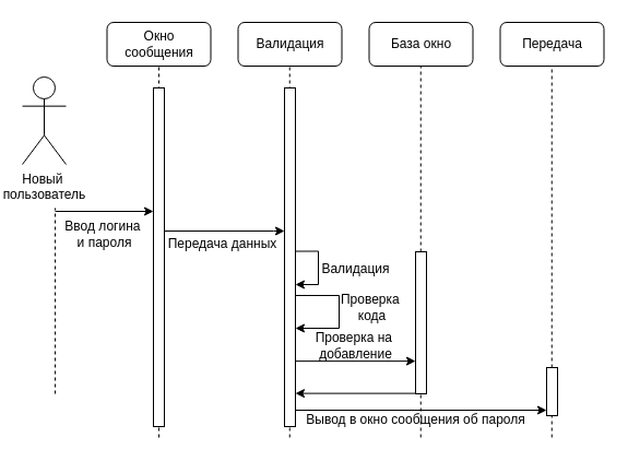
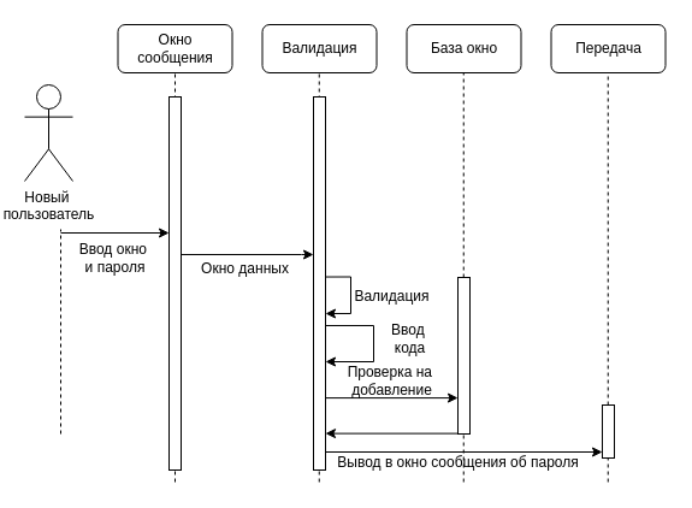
  <mxCell id="0" />
  <mxCell id="1" parent="0" />
  <mxCell id="2" value="" style="endArrow=none;dashed=1;html=1;rounded=0;" edge="1" parent="1"><mxGeometry width="50" height="50" relative="1" as="geometry"><mxPoint x="145" y="400" as="sourcePoint" /><mxPoint x="145" y="60" as="targetPoint" /></mxGeometry></mxCell>
  <mxCell id="3" value="" style="endArrow=none;dashed=1;html=1;rounded=0;" edge="1" parent="1"><mxGeometry width="50" height="50" relative="1" as="geometry"><mxPoint x="264.76" y="400" as="sourcePoint" /><mxPoint x="264.76" y="60" as="targetPoint" /></mxGeometry></mxCell>
  <mxCell id="4" value="" style="endArrow=none;dashed=1;html=1;rounded=0;" edge="1" parent="1" source="19"><mxGeometry width="50" height="50" relative="1" as="geometry"><mxPoint x="384.76" y="400" as="sourcePoint" /><mxPoint x="384.76" y="60" as="targetPoint" /></mxGeometry></mxCell>
  <mxCell id="5" value="" style="endArrow=none;dashed=1;html=1;rounded=0;" edge="1" parent="1" source="24"><mxGeometry width="50" height="50" relative="1" as="geometry"><mxPoint x="504.76" y="400" as="sourcePoint" /><mxPoint x="504.76" y="60" as="targetPoint" /></mxGeometry></mxCell>
  <mxCell id="6" value="Новый&amp;nbsp;&lt;div&gt;пользователь&lt;/div&gt;" style="shape=umlActor;verticalLabelPosition=bottom;verticalAlign=top;html=1;outlineConnect=0;" vertex="1" parent="1"><mxGeometry x="20" y="70" width="40" height="80" as="geometry" /></mxCell>
  <mxCell id="7" value="" style="html=1;points=[[0,0,0,0,5],[0,1,0,0,-5],[1,0,0,0,5],[1,1,0,0,-5]];perimeter=orthogonalPerimeter;outlineConnect=0;targetShapes=umlLifeline;portConstraint=eastwest;newEdgeStyle={&quot;curved&quot;:0,&quot;rounded&quot;:0};" vertex="1" parent="1"><mxGeometry x="140" y="80" width="10" height="310" as="geometry" /></mxCell>
  <mxCell id="8" value="" style="html=1;points=[[0,0,0,0,5],[0,1,0,0,-5],[1,0,0,0,5],[1,1,0,0,-5]];perimeter=orthogonalPerimeter;outlineConnect=0;targetShapes=umlLifeline;portConstraint=eastwest;newEdgeStyle={&quot;curved&quot;:0,&quot;rounded&quot;:0};" vertex="1" parent="1"><mxGeometry x="260" y="80" width="10" height="310" as="geometry" /></mxCell>
  <mxCell id="9" value="" style="endArrow=none;dashed=1;html=1;rounded=0;" edge="1" parent="1"><mxGeometry width="50" height="50" relative="1" as="geometry"><mxPoint x="50" y="360" as="sourcePoint" /><mxPoint x="50" y="190" as="targetPoint" /></mxGeometry></mxCell>
  <mxCell id="10" value="" style="endArrow=classic;html=1;rounded=0;" edge="1" parent="1"><mxGeometry width="50" height="50" relative="1" as="geometry"><mxPoint x="50" y="193" as="sourcePoint" /><mxPoint x="140" y="193" as="targetPoint" /></mxGeometry></mxCell>
  <mxCell id="11" style="edgeStyle=orthogonalEdgeStyle;rounded=0;orthogonalLoop=1;jettySize=auto;html=1;" edge="1" parent="1"><mxGeometry relative="1" as="geometry"><mxPoint x="150" y="211" as="sourcePoint" /><mxPoint x="260" y="211" as="targetPoint" /><Array as="points"><mxPoint x="250" y="211" /><mxPoint x="250" y="211" /></Array></mxGeometry></mxCell>
- <mxCell id="12" value="Ввод логина&amp;nbsp;&lt;div&gt;и пароля&lt;/div&gt;" style="text;html=1;align=center;verticalAlign=middle;resizable=0;points=[];autosize=1;strokeColor=none;fillColor=none;" vertex="1" parent="1"><mxGeometry x="45" y="194" width="100" height="40" as="geometry" /></mxCell>
- <mxCell id="13" value="Передача данных" style="text;html=1;align=center;verticalAlign=middle;resizable=0;points=[];autosize=1;strokeColor=none;fillColor=none;" vertex="1" parent="1"><mxGeometry x="143" y="208" width="120" height="30" as="geometry" /></mxCell>
+ <mxCell id="12" value="Ввод окно&amp;nbsp;&lt;div&gt;и пароля&lt;/div&gt;" style="text;html=1;align=center;verticalAlign=middle;resizable=0;points=[];autosize=1;strokeColor=none;fillColor=none;" vertex="1" parent="1"><mxGeometry x="45" y="194" width="100" height="40" as="geometry" /></mxCell>
+ <mxCell id="13" value="Окно данных" style="text;html=1;align=center;verticalAlign=middle;resizable=0;points=[];autosize=1;strokeColor=none;fillColor=none;" vertex="1" parent="1"><mxGeometry x="143" y="208" width="120" height="30" as="geometry" /></mxCell>
  <mxCell id="14" style="edgeStyle=orthogonalEdgeStyle;rounded=0;orthogonalLoop=1;jettySize=auto;html=1;curved=0;" edge="1" parent="1" target="8"><mxGeometry relative="1" as="geometry"><mxPoint x="270" y="229.536" as="sourcePoint" /><mxPoint x="280" y="280" as="targetPoint" /><Array as="points"><mxPoint x="291" y="229" /><mxPoint x="291" y="260" /></Array></mxGeometry></mxCell>
  <mxCell id="15" style="edgeStyle=orthogonalEdgeStyle;rounded=0;orthogonalLoop=1;jettySize=auto;html=1;curved=0;" edge="1" parent="1"><mxGeometry relative="1" as="geometry"><mxPoint x="270" y="279.526" as="sourcePoint" /><mxPoint x="270" y="300" as="targetPoint" /><Array as="points"><mxPoint x="270" y="270" /><mxPoint x="310" y="270" /><mxPoint x="310" y="300" /></Array></mxGeometry></mxCell>
  <mxCell id="16" value="Валидация" style="text;html=1;align=center;verticalAlign=middle;resizable=0;points=[];autosize=1;strokeColor=none;fillColor=none;" vertex="1" parent="1"><mxGeometry x="280" y="231" width="90" height="30" as="geometry" /></mxCell>
- <mxCell id="17" value="Проверка&amp;nbsp;&lt;div&gt;кода&lt;/div&gt;" style="text;html=1;align=center;verticalAlign=middle;resizable=0;points=[];autosize=1;strokeColor=none;fillColor=none;" vertex="1" parent="1"><mxGeometry x="300" y="261" width="80" height="40" as="geometry" /></mxCell>
+ <mxCell id="17" value="Ввод&amp;nbsp;&lt;div&gt;кода&lt;/div&gt;" style="text;html=1;align=center;verticalAlign=middle;resizable=0;points=[];autosize=1;strokeColor=none;fillColor=none;" vertex="1" parent="1"><mxGeometry x="300" y="261" width="80" height="40" as="geometry" /></mxCell>
  <mxCell id="18" value="" style="endArrow=none;dashed=1;html=1;rounded=0;" edge="1" parent="1" target="19"><mxGeometry width="50" height="50" relative="1" as="geometry"><mxPoint x="384.76" y="400" as="sourcePoint" /><mxPoint x="384.76" y="60" as="targetPoint" /></mxGeometry></mxCell>
  <mxCell id="19" value="" style="html=1;points=[[0,0,0,0,5],[0,1,0,0,-5],[1,0,0,0,5],[1,1,0,0,-5]];perimeter=orthogonalPerimeter;outlineConnect=0;targetShapes=umlLifeline;portConstraint=eastwest;newEdgeStyle={&quot;curved&quot;:0,&quot;rounded&quot;:0};" vertex="1" parent="1"><mxGeometry x="380" y="230" width="10" height="130" as="geometry" /></mxCell>
  <mxCell id="20" value="" style="endArrow=classic;html=1;rounded=0;exitX=1;exitY=0.867;exitDx=0;exitDy=0;exitPerimeter=0;" edge="1" parent="1"><mxGeometry width="50" height="50" relative="1" as="geometry"><mxPoint x="270" y="330.1" as="sourcePoint" /><mxPoint x="380" y="330.1" as="targetPoint" /></mxGeometry></mxCell>
  <mxCell id="21" value="" style="endArrow=none;html=1;rounded=0;exitX=1;exitY=0.867;exitDx=0;exitDy=0;exitPerimeter=0;startArrow=classic;startFill=1;endFill=0;" edge="1" parent="1"><mxGeometry width="50" height="50" relative="1" as="geometry"><mxPoint x="270" y="359.62" as="sourcePoint" /><mxPoint x="380" y="359.62" as="targetPoint" /></mxGeometry></mxCell>
  <mxCell id="22" value="Проверка на&amp;nbsp;&lt;div&gt;добавление&lt;/div&gt;" style="text;html=1;align=center;verticalAlign=middle;resizable=0;points=[];autosize=1;strokeColor=none;fillColor=none;" vertex="1" parent="1"><mxGeometry x="280" y="296" width="90" height="40" as="geometry" /></mxCell>
  <mxCell id="23" value="" style="endArrow=none;dashed=1;html=1;rounded=0;" edge="1" parent="1" target="24"><mxGeometry width="50" height="50" relative="1" as="geometry"><mxPoint x="504.76" y="400" as="sourcePoint" /><mxPoint x="504.76" y="60" as="targetPoint" /></mxGeometry></mxCell>
  <mxCell id="24" value="" style="html=1;points=[[0,0,0,0,5],[0,1,0,0,-5],[1,0,0,0,5],[1,1,0,0,-5]];perimeter=orthogonalPerimeter;outlineConnect=0;targetShapes=umlLifeline;portConstraint=eastwest;newEdgeStyle={&quot;curved&quot;:0,&quot;rounded&quot;:0};" vertex="1" parent="1"><mxGeometry x="500" y="336" width="10" height="44" as="geometry" /></mxCell>
  <mxCell id="25" style="edgeStyle=orthogonalEdgeStyle;rounded=0;orthogonalLoop=1;jettySize=auto;html=1;curved=0;entryX=0;entryY=1;entryDx=0;entryDy=-5;entryPerimeter=0;" edge="1" parent="1" target="24"><mxGeometry relative="1" as="geometry"><mxPoint x="270" y="375" as="sourcePoint" /><Array as="points"><mxPoint x="270" y="375" /></Array></mxGeometry></mxCell>
  <mxCell id="26" value="Вывод в окно сообщения об пароля" style="text;html=1;align=center;verticalAlign=middle;resizable=0;points=[];autosize=1;strokeColor=none;fillColor=none;" vertex="1" parent="1"><mxGeometry x="270" y="369" width="220" height="30" as="geometry" /></mxCell>
  <mxCell id="27" value="Окно сообщения" style="rounded=1;whiteSpace=wrap;html=1;" vertex="1" parent="1"><mxGeometry x="97.5" y="20" width="95" height="40" as="geometry" /></mxCell>
  <mxCell id="28" value="Валидация" style="rounded=1;whiteSpace=wrap;html=1;" vertex="1" parent="1"><mxGeometry x="217.5" y="20" width="95" height="40" as="geometry" /></mxCell>
  <mxCell id="29" value="База окно" style="rounded=1;whiteSpace=wrap;html=1;" vertex="1" parent="1"><mxGeometry x="337.5" y="20" width="95" height="40" as="geometry" /></mxCell>
  <mxCell id="30" value="Передача" style="rounded=1;whiteSpace=wrap;html=1;" vertex="1" parent="1"><mxGeometry x="457.5" y="20" width="95" height="40" as="geometry" /></mxCell>
